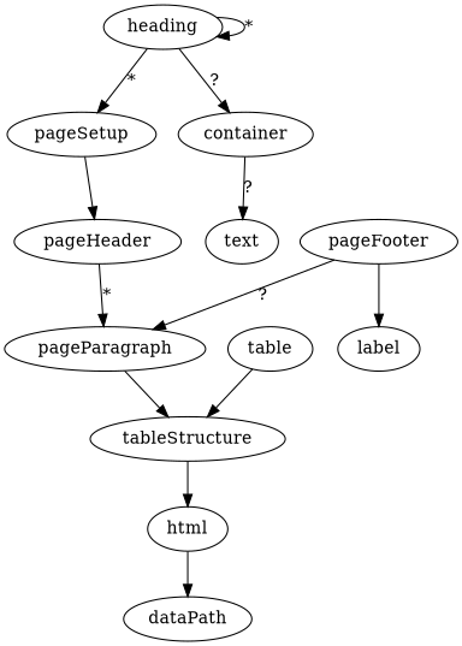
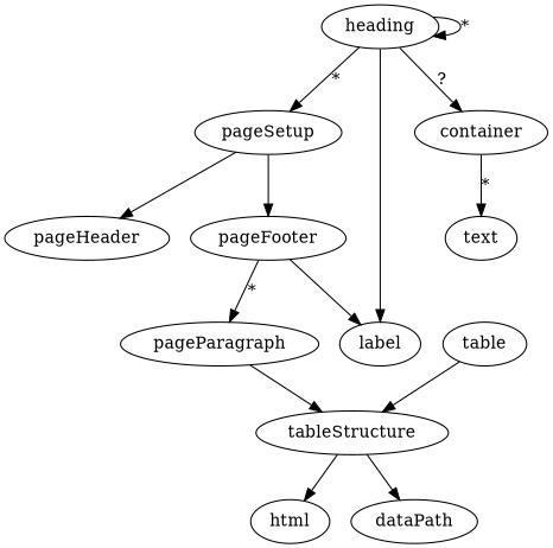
  digraph {
    heading
    pageSetup
    label
    container
    pageHeader
    pageFooter
    text
    pageParagraph
    table
    tableStructure
    html
    dataPath
    heading -> heading [label="*"]
    heading -> pageSetup [label="*"]
+   heading -> label
    heading -> container [label="?"]
    pageSetup -> pageHeader
-   container -> text [label="?"]
-   pageHeader -> pageParagraph [label="*"]
+   pageSetup -> pageFooter
+   container -> text [label="*"]
    pageFooter -> label
-   pageFooter -> pageParagraph [label="?"]
+   pageFooter -> pageParagraph [label="*"]
    pageParagraph -> tableStructure
    table -> tableStructure
    tableStructure -> html
-   html -> dataPath
+   tableStructure -> dataPath
  }
